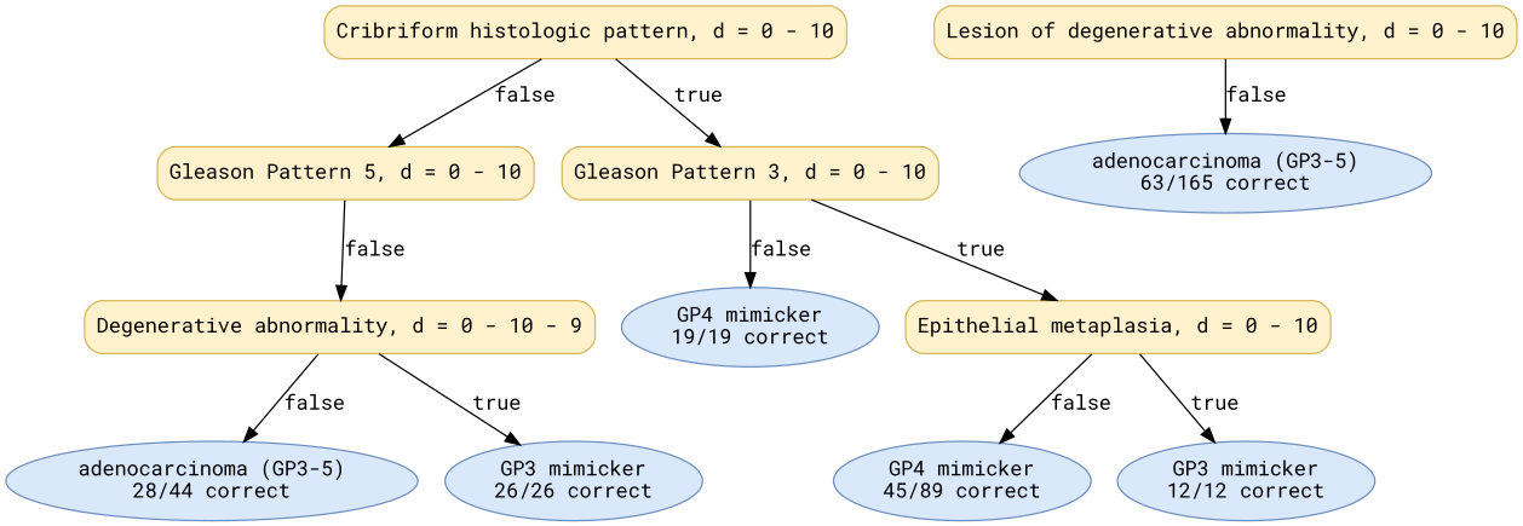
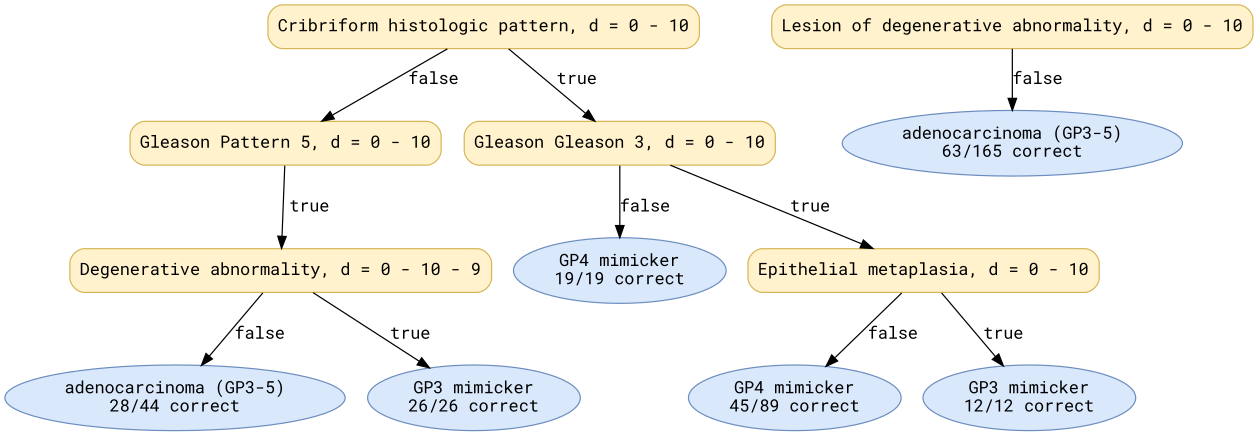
  digraph {
    fontname="Roboto Mono"
    node [color="#D6B656" fillcolor="#FFF2CC" fontname="Roboto Mono" shape=box style="rounded,filled"]
    edge [fontname="Roboto Mono"]
    n1 [label="Cribriform histologic pattern, d = 0 - 10"]
    n2 [label="Gleason Pattern 5, d = 0 - 10"]
-   n3 [label="Gleason Pattern 3, d = 0 - 10"]
+   n3 [label="Gleason Gleason 3, d = 0 - 10"]
    n4 [label="Degenerative abnormality, d = 0 - 10 - 9"]
    n5 [color="#6C8EBF" fillcolor="#DAE8FC" label=<GP4 mimicker<br/>19/19 correct> shape=ellipse]
    n6 [label="Epithelial metaplasia, d = 0 - 10"]
    n7 [color="#6C8EBF" fillcolor="#DAE8FC" label=<adenocarcinoma (GP3-5)<br/>28/44 correct> shape=ellipse]
    n8 [color="#6C8EBF" fillcolor="#DAE8FC" label=<GP3 mimicker<br/>26/26 correct> shape=ellipse]
    n9 [label="Lesion of degenerative abnormality, d = 0 - 10"]
    n10 [color="#6C8EBF" fillcolor="#DAE8FC" label=<adenocarcinoma (GP3-5)<br/>63/165 correct> shape=ellipse]
    n11 [color="#6C8EBF" fillcolor="#DAE8FC" label=<GP4 mimicker<br/>45/89 correct> shape=ellipse]
    n12 [color="#6C8EBF" fillcolor="#DAE8FC" label=<GP3 mimicker<br/>12/12 correct> shape=ellipse]
    n1 -> n2 [label=false]
    n1 -> n3 [label=true]
-   n2 -> n4 [label=false]
+   n2 -> n4 [label=true]
    n3 -> n5 [label=false]
    n3 -> n6 [label=true]
    n4 -> n7 [label=false]
    n4 -> n8 [label=true]
    n6 -> n11 [label=false]
    n6 -> n12 [label=true]
    n9 -> n10 [label=false]
  }
